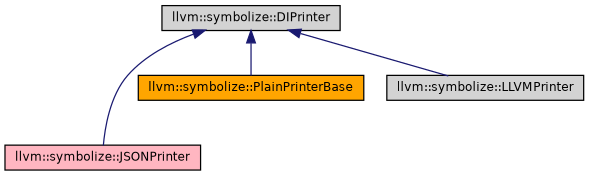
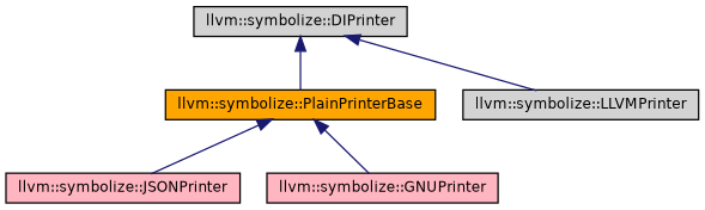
  digraph {
    node [color=black fillcolor=lightgrey fontname=Helvetica fontsize=10 shape=record style=filled]
    edge [color=midnightblue dir=back fontname=Helvetica fontsize=10 labelfontname=Helvetica labelfontsize=10 style=solid]
    n1 [fontcolor=black height=0.2 label="llvm::symbolize::DIPrinter" width=0.4]
    n2 [fillcolor=lightpink height=0.2 label="llvm::symbolize::JSONPrinter" width=0.4]
    n3 [fillcolor=orange height=0.2 label="llvm::symbolize::PlainPrinterBase" width=0.4]
    n4 [height=0.2 label="llvm::symbolize::LLVMPrinter" width=0.4]
-   n1 -> n2
+   n5 [fillcolor=lightpink height=0.2 label="llvm::symbolize::GNUPrinter" width=0.4]
+   n3 -> n2
    n1 -> n3
    n1 -> n4
+   n3 -> n5
  }
